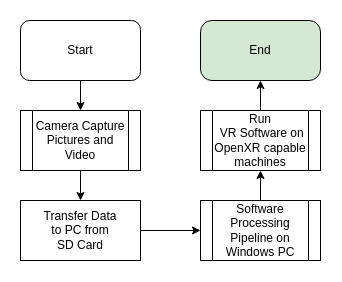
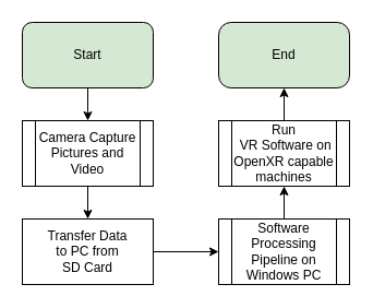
  <mxCell id="0" />
  <mxCell id="1" parent="0" />
  <mxCell id="2" value="" style="edgeStyle=orthogonalEdgeStyle;rounded=0;orthogonalLoop=1;jettySize=auto;html=1;" parent="1" source="3" target="5" edge="1"><mxGeometry relative="1" as="geometry" /></mxCell>
- <mxCell id="3" value="Start" style="rounded=1;whiteSpace=wrap;html=1;" parent="1" vertex="1"><mxGeometry x="20" y="20" width="120" height="60" as="geometry" /></mxCell>
+ <mxCell id="3" value="Start" style="rounded=1;whiteSpace=wrap;html=1;fillColor=#d5e8d4;" parent="1" vertex="1"><mxGeometry x="20" y="20" width="120" height="60" as="geometry" /></mxCell>
  <mxCell id="4" value="" style="edgeStyle=orthogonalEdgeStyle;rounded=0;orthogonalLoop=1;jettySize=auto;html=1;" parent="1" source="5" target="7" edge="1"><mxGeometry relative="1" as="geometry" /></mxCell>
  <mxCell id="5" value="Camera Capture&lt;br&gt;Pictures and Video" style="shape=process;whiteSpace=wrap;html=1;backgroundOutline=1;rounded=1;arcSize=0;" parent="1" vertex="1"><mxGeometry x="20" y="110" width="120" height="60" as="geometry" /></mxCell>
  <mxCell id="6" value="" style="edgeStyle=orthogonalEdgeStyle;rounded=0;orthogonalLoop=1;jettySize=auto;html=1;" parent="1" source="7" target="9" edge="1"><mxGeometry relative="1" as="geometry" /></mxCell>
  <mxCell id="7" value="Transfer Data&lt;br&gt;to PC from&lt;br&gt;SD Card" style="shape=box;whiteSpace=wrap;html=1;backgroundOutline=1;rounded=1;arcSize=0;" parent="1" vertex="1"><mxGeometry x="20" y="200" width="120" height="60" as="geometry" /></mxCell>
  <mxCell id="8" value="" style="edgeStyle=orthogonalEdgeStyle;rounded=0;orthogonalLoop=1;jettySize=auto;html=1;" parent="1" source="9" target="11" edge="1"><mxGeometry relative="1" as="geometry" /></mxCell>
  <mxCell id="9" value="Software Processing Pipeline on Windows PC" style="shape=process;whiteSpace=wrap;html=1;backgroundOutline=1;rounded=1;arcSize=0;" parent="1" vertex="1"><mxGeometry x="200" y="200" width="120" height="60" as="geometry" /></mxCell>
  <mxCell id="10" value="" style="edgeStyle=orthogonalEdgeStyle;rounded=0;orthogonalLoop=1;jettySize=auto;html=1;" parent="1" source="11" target="12" edge="1"><mxGeometry relative="1" as="geometry" /></mxCell>
  <mxCell id="11" value="Run&lt;br&gt;&amp;nbsp;VR Software on OpenXR capable machines" style="shape=process;whiteSpace=wrap;html=1;backgroundOutline=1;rounded=1;arcSize=0;" parent="1" vertex="1"><mxGeometry x="200" y="110" width="120" height="60" as="geometry" /></mxCell>
  <mxCell id="12" value="End" style="whiteSpace=wrap;html=1;rounded=1;arcSize=19;fillColor=#d5e8d4;" parent="1" vertex="1"><mxGeometry x="200" y="20" width="120" height="60" as="geometry" /></mxCell>
